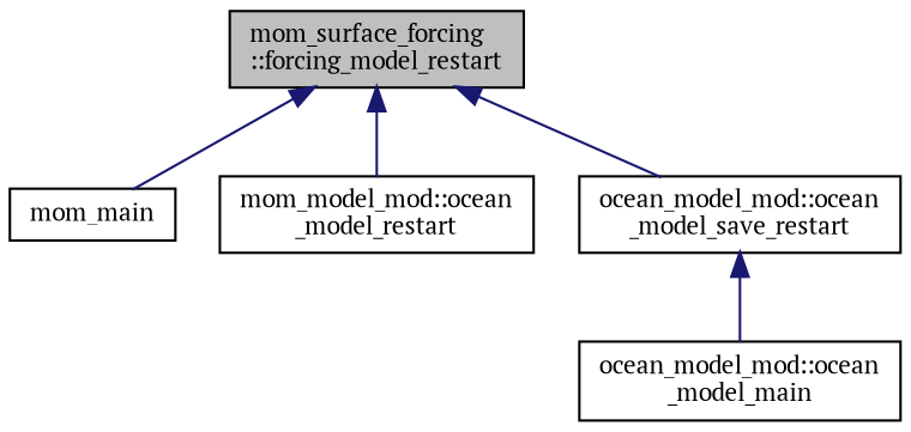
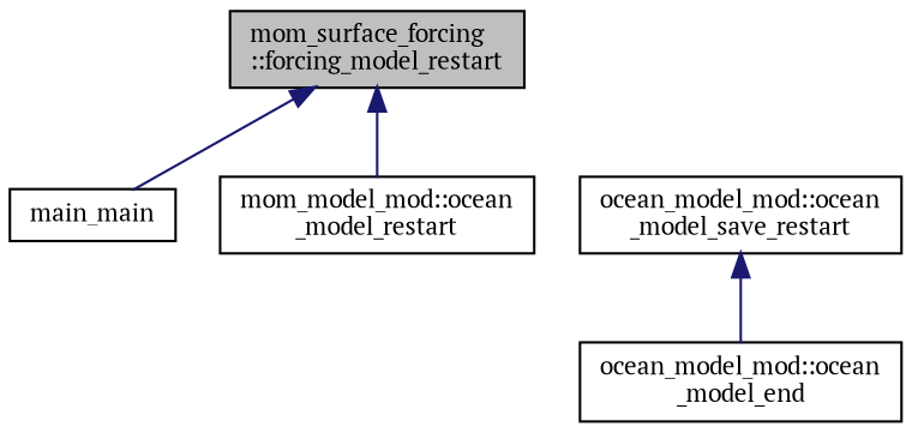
  digraph {
    fontname="PT Serif"
    rankdir=TB
    node [color=black fillcolor=white fontname="PT Serif" fontsize=10 shape=record style=filled]
    edge [color=midnightblue dir=back fontname="PT Serif" fontsize=10 labelfontname=Helvetica labelfontsize=10 style=solid]
    n1 [fillcolor=grey75 fontcolor=black height=0.2 label="mom_surface_forcing\l::forcing_model_restart" width=0.4]
-   n2 [height=0.2 label=mom_main width=0.4]
+   n2 [height=0.2 label=main_main width=0.4]
    n3 [height=0.2 label="mom_model_mod::ocean\l_model_restart" width=0.4]
    n4 [height=0.2 label="ocean_model_mod::ocean\l_model_save_restart" width=0.4]
-   n5 [height=0.2 label="ocean_model_mod::ocean\l_model_main" width=0.4]
+   n5 [height=0.2 label="ocean_model_mod::ocean\l_model_end" width=0.4]
    n1 -> n2
    n1 -> n3
-   n1 -> n4
    n4 -> n5
  }
